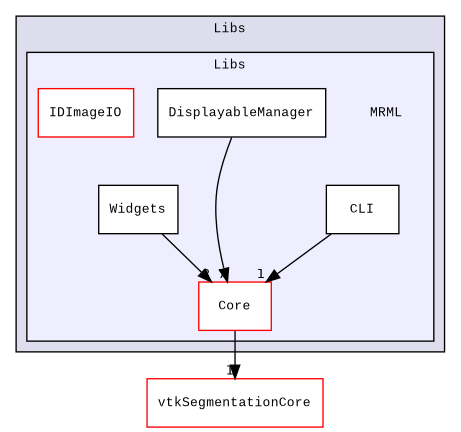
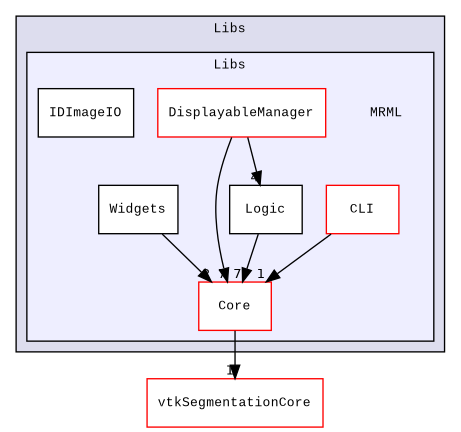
  digraph {
    compound=true
    fontname="Liberation Mono"
    node [fontname="Liberation Mono" fontsize=10 shape=box color=black fillcolor=white style=filled]
    edge [fontname="Liberation Mono" headlabel=1 labeldistance=1.5 labelfontname=Helvetica labelfontsize=10]
    n1 [label=MRML shape=plaintext color="" fillcolor="" style=""]
-   n2 [label=CLI]
+   n2 [color=red label=CLI]
    n3 [color=red label=Core]
-   n4 [label=DisplayableManager]
-   n5 [color=red label=IDImageIO]
+   n4 [color=red label=DisplayableManager]
+   n5 [label=IDImageIO]
+   n6 [label=Logic]
    n7 [label=Widgets]
    n8 [color=red label=vtkSegmentationCore fillcolor="" style=""]
    subgraph cluster_1 {
      bgcolor="#ddddee"
      fontsize=10
      label=Libs
      pencolor=black
      subgraph cluster_2 {
        bgcolor="#eeeeff"
        fontsize=10
        label=Libs
        pencolor=black
        n1
        n2
        n3
        n4
        n5
+       n6
        n7
      }
    }
    n2 -> n3
    n3 -> n8
    n4 -> n3 [headlabel=7]
+   n4 -> n6 [headlabel=4]
+   n6 -> n3 [headlabel=7]
    n7 -> n3 [headlabel=2]
  }
